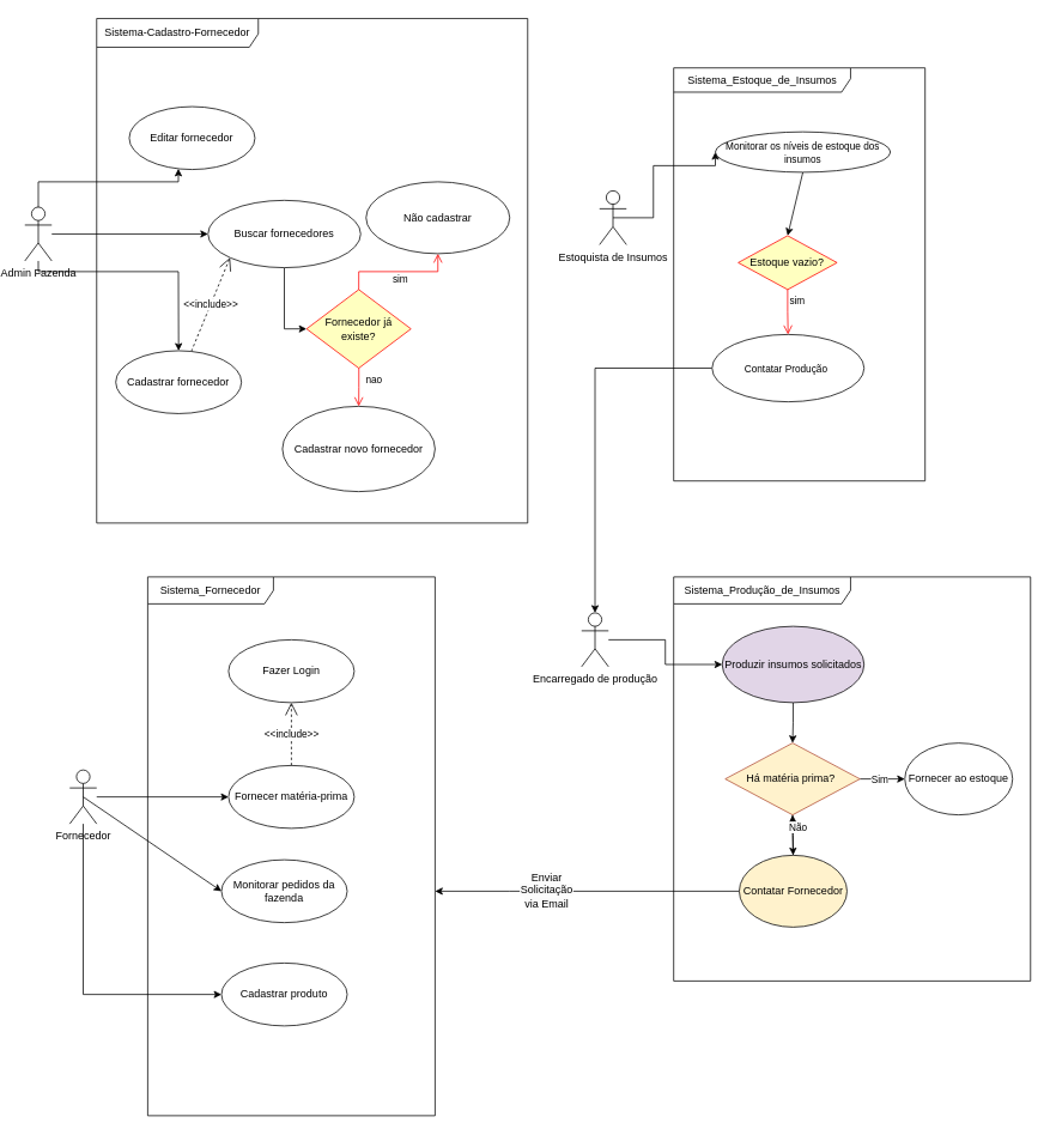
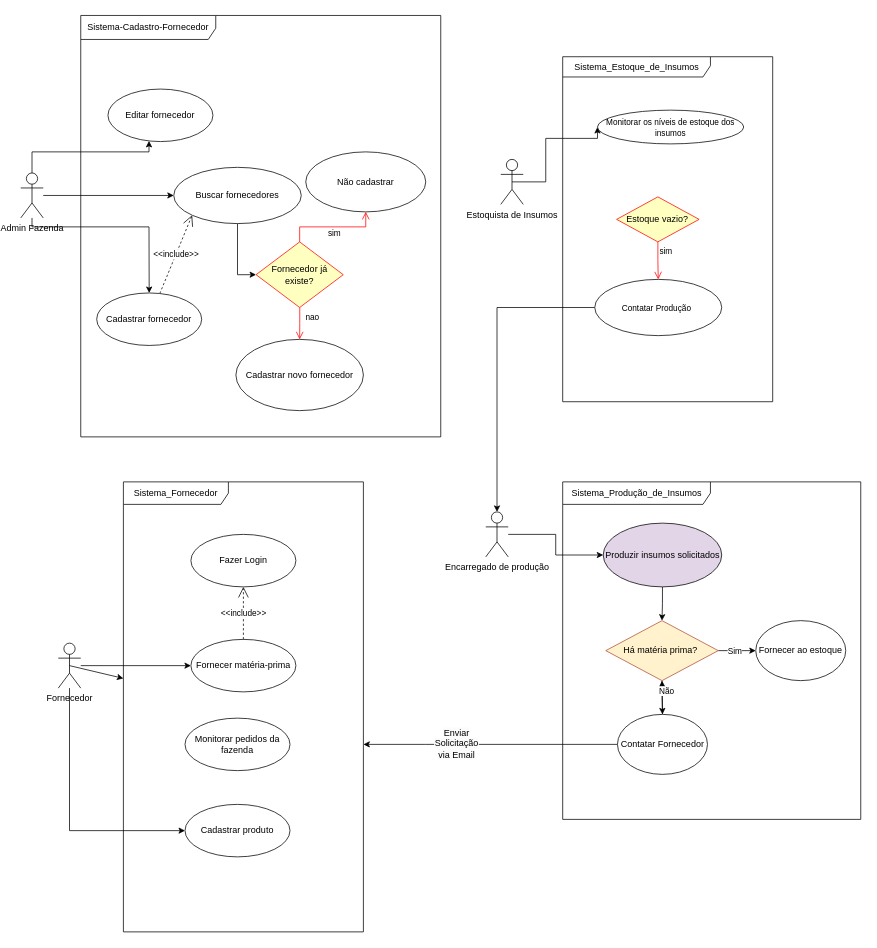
  <mxCell id="0" />
  <mxCell id="1" parent="0" />
  <mxCell id="2" style="edgeStyle=orthogonalEdgeStyle;rounded=0;orthogonalLoop=1;jettySize=auto;html=1;entryX=0;entryY=0.5;entryDx=0;entryDy=0;" edge="1" parent="1" source="3" target="39"><mxGeometry relative="1" as="geometry" /></mxCell>
  <mxCell id="3" value="Encarregado de produção&lt;div&gt;&lt;br&gt;&lt;/div&gt;" style="shape=umlActor;verticalLabelPosition=bottom;verticalAlign=top;html=1;outlineConnect=0;" vertex="1" parent="1"><mxGeometry x="640" y="682" width="30" height="60" as="geometry" /></mxCell>
  <mxCell id="4" value="" style="edgeStyle=orthogonalEdgeStyle;rounded=0;orthogonalLoop=1;jettySize=auto;html=1;" edge="1" parent="1" source="6" target="22"><mxGeometry relative="1" as="geometry" /></mxCell>
  <mxCell id="5" value="" style="edgeStyle=orthogonalEdgeStyle;rounded=0;orthogonalLoop=1;jettySize=auto;html=1;entryX=0;entryY=0.5;entryDx=0;entryDy=0;" edge="1" parent="1" source="6" target="49"><mxGeometry relative="1" as="geometry"><mxPoint x="85" y="987" as="targetPoint" /><Array as="points"><mxPoint x="85" y="1107" /></Array></mxGeometry></mxCell>
  <mxCell id="6" value="Fornecedor" style="shape=umlActor;verticalLabelPosition=bottom;verticalAlign=top;html=1;outlineConnect=0;" vertex="1" parent="1"><mxGeometry x="70" y="857" width="30" height="60" as="geometry" /></mxCell>
  <mxCell id="7" value="" style="edgeStyle=orthogonalEdgeStyle;rounded=0;orthogonalLoop=1;jettySize=auto;html=1;entryX=0;entryY=0.5;entryDx=0;entryDy=0;" edge="1" parent="1" source="10" target="14"><mxGeometry relative="1" as="geometry"><mxPoint x="316.25" y="260.12" as="targetPoint" /></mxGeometry></mxCell>
  <mxCell id="8" value="" style="edgeStyle=orthogonalEdgeStyle;rounded=0;orthogonalLoop=1;jettySize=auto;html=1;" edge="1" parent="1" source="10" target="21"><mxGeometry relative="1" as="geometry"><mxPoint x="191.25" y="400.12" as="targetPoint" /><Array as="points"><mxPoint x="35" y="302" /><mxPoint x="191" y="302" /></Array></mxGeometry></mxCell>
  <mxCell id="9" value="" style="edgeStyle=orthogonalEdgeStyle;rounded=0;orthogonalLoop=1;jettySize=auto;html=1;" edge="1" parent="1" source="10" target="27"><mxGeometry relative="1" as="geometry"><Array as="points"><mxPoint x="35" y="202" /><mxPoint x="191" y="202" /></Array></mxGeometry></mxCell>
  <mxCell id="10" value="Admin Fazenda" style="shape=umlActor;verticalLabelPosition=bottom;verticalAlign=top;html=1;fontColor=default;" vertex="1" parent="1"><mxGeometry x="20" y="230.12" width="30" height="60" as="geometry" /></mxCell>
  <mxCell id="11" style="edgeStyle=orthogonalEdgeStyle;rounded=0;orthogonalLoop=1;jettySize=auto;html=1;" edge="1" parent="1" source="12" target="3"><mxGeometry relative="1" as="geometry" /></mxCell>
  <mxCell id="12" value="&lt;font style=&quot;font-size: 11px;&quot;&gt;Contatar Produção&amp;nbsp;&lt;/font&gt;" style="ellipse;whiteSpace=wrap;html=1;" vertex="1" parent="1"><mxGeometry x="785.34" y="372" width="169.31" height="75" as="geometry" /></mxCell>
  <mxCell id="13" value="" style="edgeStyle=orthogonalEdgeStyle;rounded=0;orthogonalLoop=1;jettySize=auto;html=1;exitX=0.5;exitY=1;exitDx=0;exitDy=0;entryX=0;entryY=0.5;entryDx=0;entryDy=0;" edge="1" parent="1" source="14" target="15"><mxGeometry relative="1" as="geometry" /></mxCell>
  <mxCell id="14" value="Buscar fornecedores" style="ellipse;whiteSpace=wrap;html=1;" vertex="1" parent="1"><mxGeometry x="224" y="222.62" width="170" height="75" as="geometry" /></mxCell>
  <mxCell id="15" value="Fornecedor já existe?" style="rhombus;whiteSpace=wrap;html=1;fontColor=#000000;fillColor=#ffffc0;strokeColor=#ff0000;" vertex="1" parent="1"><mxGeometry x="333.75" y="322" width="116.25" height="87.5" as="geometry" /></mxCell>
  <mxCell id="16" value="nao" style="edgeStyle=orthogonalEdgeStyle;html=1;align=left;verticalAlign=bottom;endArrow=open;endSize=8;strokeColor=#ff0000;rounded=0;" edge="1" parent="1" source="15" target="19"><mxGeometry x="0.059" y="6" relative="1" as="geometry"><mxPoint x="660.25" y="260.12" as="targetPoint" /><mxPoint as="offset" /></mxGeometry></mxCell>
  <mxCell id="17" value="sim" style="edgeStyle=orthogonalEdgeStyle;html=1;align=left;verticalAlign=top;endArrow=open;endSize=8;strokeColor=#ff0000;rounded=0;exitX=0.5;exitY=0;exitDx=0;exitDy=0;" edge="1" parent="1" source="15" target="18"><mxGeometry x="-0.126" y="5" relative="1" as="geometry"><mxPoint x="556.25" y="160.12" as="targetPoint" /><mxPoint x="556.25" y="220.12" as="sourcePoint" /><mxPoint as="offset" /></mxGeometry></mxCell>
  <mxCell id="18" value="Não cadastrar" style="ellipse;whiteSpace=wrap;html=1;" vertex="1" parent="1"><mxGeometry x="400" y="202" width="160" height="80" as="geometry" /></mxCell>
  <mxCell id="19" value="Cadastrar novo fornecedor" style="ellipse;whiteSpace=wrap;html=1;" vertex="1" parent="1"><mxGeometry x="306.87" y="452" width="170" height="95" as="geometry" /></mxCell>
  <mxCell id="20" value="&amp;lt;&amp;lt;include&amp;gt;&amp;gt;" style="endArrow=open;endSize=12;dashed=1;html=1;rounded=0;entryX=0;entryY=1;entryDx=0;entryDy=0;" edge="1" parent="1" source="21" target="14"><mxGeometry width="160" relative="1" as="geometry"><mxPoint x="308.75" y="440.12" as="sourcePoint" /><mxPoint x="321.295" y="378.167" as="targetPoint" /></mxGeometry></mxCell>
  <mxCell id="21" value="Cadastrar fornecedor" style="ellipse;whiteSpace=wrap;html=1;" vertex="1" parent="1"><mxGeometry x="121.25" y="390.12" width="140" height="70" as="geometry" /></mxCell>
  <mxCell id="22" value="Fornecer matéria-prima" style="ellipse;whiteSpace=wrap;html=1;" vertex="1" parent="1"><mxGeometry x="246.87" y="852" width="140" height="70" as="geometry" /></mxCell>
  <mxCell id="23" value="Sistema_Estoque_de_Insumos" style="shape=umlFrame;whiteSpace=wrap;html=1;pointerEvents=0;width=197;height=27;" vertex="1" parent="1"><mxGeometry x="742.59" y="75.13" width="280" height="460" as="geometry" /></mxCell>
  <mxCell id="24" value="Fazer Login" style="ellipse;whiteSpace=wrap;html=1;" vertex="1" parent="1"><mxGeometry x="246.87" y="712" width="140" height="70" as="geometry" /></mxCell>
  <mxCell id="25" value="&amp;lt;&amp;lt;include&amp;gt;&amp;gt;" style="endArrow=open;endSize=12;dashed=1;html=1;rounded=0;exitX=0.5;exitY=0;exitDx=0;exitDy=0;" edge="1" parent="1" source="22" target="24"><mxGeometry width="160" relative="1" as="geometry"><mxPoint x="166.87" y="882" as="sourcePoint" /><mxPoint x="326.87" y="882" as="targetPoint" /></mxGeometry></mxCell>
  <mxCell id="26" value="Sistema_Fornecedor" style="shape=umlFrame;whiteSpace=wrap;html=1;pointerEvents=0;width=140;height=30;" vertex="1" parent="1"><mxGeometry x="156.87" y="642" width="320" height="600" as="geometry" /></mxCell>
  <mxCell id="27" value="Editar fornecedor" style="ellipse;whiteSpace=wrap;html=1;" vertex="1" parent="1"><mxGeometry x="136.25" y="118.25" width="140" height="70" as="geometry" /></mxCell>
  <mxCell id="28" value="Sistema-&lt;span style=&quot;background-color: initial;&quot;&gt;Cadastro-Fornecedor&lt;/span&gt;" style="shape=umlFrame;whiteSpace=wrap;html=1;pointerEvents=0;width=180;height=32;" vertex="1" parent="1"><mxGeometry x="100" y="20.12" width="480" height="561.88" as="geometry" /></mxCell>
  <mxCell id="29" value="Sistema_Produção_de_Insumos" style="shape=umlFrame;whiteSpace=wrap;html=1;pointerEvents=0;width=197;height=30;" vertex="1" parent="1"><mxGeometry x="742.59" y="642" width="397.41" height="450" as="geometry" /></mxCell>
  <mxCell id="30" value="" style="edgeStyle=orthogonalEdgeStyle;rounded=0;orthogonalLoop=1;jettySize=auto;html=1;entryX=0;entryY=0.5;entryDx=0;entryDy=0;exitX=0.5;exitY=0.5;exitDx=0;exitDy=0;exitPerimeter=0;" edge="1" parent="1" source="31" target="33"><mxGeometry relative="1" as="geometry"><mxPoint x="1085.25" y="207" as="targetPoint" /><Array as="points"><mxPoint x="720" y="242" /><mxPoint x="720" y="184" /></Array></mxGeometry></mxCell>
  <mxCell id="31" value="Estoquista de Insumos" style="shape=umlActor;verticalLabelPosition=bottom;verticalAlign=top;html=1;outlineConnect=0;" vertex="1" parent="1"><mxGeometry x="660" y="212" width="30" height="60" as="geometry" /></mxCell>
- <mxCell id="32" value="" style="endArrow=classic;html=1;rounded=0;entryDx=0;entryDy=0;exitX=0.5;exitY=1;exitDx=0;exitDy=0;entryX=0.5;entryY=0;" edge="1" parent="1" source="33" target="40"><mxGeometry width="50" height="50" relative="1" as="geometry"><mxPoint x="1240.25" y="207" as="sourcePoint" /><mxPoint x="878.96" y="262" as="targetPoint" /></mxGeometry></mxCell>
  <mxCell id="33" value="&lt;font style=&quot;font-size: 11px;&quot;&gt;Monitorar os níveis de estoque dos insumos&lt;/font&gt;" style="ellipse;whiteSpace=wrap;html=1;" vertex="1" parent="1"><mxGeometry x="788.96" y="146.37" width="195" height="45" as="geometry" /></mxCell>
  <mxCell id="34" style="edgeStyle=orthogonalEdgeStyle;rounded=0;orthogonalLoop=1;jettySize=auto;html=1;entryX=0.5;entryY=0;entryDx=0;entryDy=0;" edge="1" parent="1" source="37" target="46"><mxGeometry relative="1" as="geometry" /></mxCell>
  <mxCell id="35" value="" style="edgeStyle=orthogonalEdgeStyle;rounded=0;orthogonalLoop=1;jettySize=auto;html=1;" edge="1" parent="1" source="37" target="47"><mxGeometry relative="1" as="geometry" /></mxCell>
  <mxCell id="36" value="Sim" style="edgeLabel;html=1;align=center;verticalAlign=middle;resizable=0;points=[];" vertex="1" connectable="0" parent="35"><mxGeometry x="-0.328" relative="1" as="geometry"><mxPoint x="4" as="offset" /></mxGeometry></mxCell>
  <mxCell id="37" value="Há matéria prima?&amp;nbsp;" style="rhombus;whiteSpace=wrap;html=1;fillColor=#fff2cc;strokeColor=#b14e36;" vertex="1" parent="1"><mxGeometry x="800" y="827" width="150" height="80" as="geometry" /></mxCell>
  <mxCell id="38" value="" style="edgeStyle=orthogonalEdgeStyle;rounded=0;orthogonalLoop=1;jettySize=auto;html=1;" edge="1" parent="1" source="39" target="37"><mxGeometry relative="1" as="geometry" /></mxCell>
  <mxCell id="39" value="Produzir insumos solicitados" style="ellipse;whiteSpace=wrap;html=1;fillColor=#e1d5e7;" vertex="1" parent="1"><mxGeometry x="796.63" y="697" width="158.02" height="85" as="geometry" /></mxCell>
  <mxCell id="40" value="Estoque vazio?" style="rhombus;whiteSpace=wrap;html=1;fontColor=#000000;fillColor=#ffffc0;strokeColor=#ff0000;" vertex="1" parent="1"><mxGeometry x="814.48" y="262" width="110" height="60" as="geometry" /></mxCell>
  <mxCell id="41" value="sim" style="edgeStyle=orthogonalEdgeStyle;html=1;align=left;verticalAlign=top;endArrow=open;endSize=8;strokeColor=#ff0000;rounded=0;entryX=0.5;entryY=0;entryDx=0;entryDy=0;" edge="1" parent="1" source="40" target="12"><mxGeometry x="-1" relative="1" as="geometry"><mxPoint x="870" y="372" as="targetPoint" /></mxGeometry></mxCell>
  <mxCell id="42" value="" style="edgeStyle=orthogonalEdgeStyle;rounded=0;orthogonalLoop=1;jettySize=auto;html=1;" edge="1" parent="1" source="46" target="37"><mxGeometry relative="1" as="geometry" /></mxCell>
  <mxCell id="43" value="Não" style="edgeLabel;html=1;align=center;verticalAlign=middle;resizable=0;points=[];" vertex="1" connectable="0" parent="42"><mxGeometry x="0.386" y="-4" relative="1" as="geometry"><mxPoint x="1" as="offset" /></mxGeometry></mxCell>
  <mxCell id="44" style="edgeStyle=orthogonalEdgeStyle;rounded=0;orthogonalLoop=1;jettySize=auto;html=1;" edge="1" parent="1" source="46" target="26"><mxGeometry relative="1" as="geometry"><Array as="points"><mxPoint x="560" y="992" /><mxPoint x="560" y="992" /></Array></mxGeometry></mxCell>
  <mxCell id="45" value="&lt;span style=&quot;font-size: 12px; text-wrap: wrap; background-color: rgb(251, 251, 251);&quot;&gt;Enviar Solicitação via Email&lt;/span&gt;" style="edgeLabel;html=1;align=center;verticalAlign=middle;resizable=0;points=[];" connectable="0" vertex="1" parent="44"><mxGeometry x="0.267" y="-2" relative="1" as="geometry"><mxPoint as="offset" /></mxGeometry></mxCell>
- <mxCell id="46" value="Contatar Fornecedor" style="ellipse;whiteSpace=wrap;html=1;fillColor=#fff2cc;" vertex="1" parent="1"><mxGeometry x="815.64" y="952" width="120" height="80" as="geometry" /></mxCell>
+ <mxCell id="46" value="Contatar Fornecedor" style="ellipse;whiteSpace=wrap;html=1;" vertex="1" parent="1"><mxGeometry x="815.64" y="952" width="120" height="80" as="geometry" /></mxCell>
  <mxCell id="47" value="Fornecer ao estoque" style="ellipse;whiteSpace=wrap;html=1;" vertex="1" parent="1"><mxGeometry x="1000" y="827" width="120" height="80" as="geometry" /></mxCell>
  <mxCell id="48" value="Monitorar pedidos da fazenda" style="ellipse;whiteSpace=wrap;html=1;" vertex="1" parent="1"><mxGeometry x="239" y="957" width="140" height="70" as="geometry" /></mxCell>
  <mxCell id="49" value="Cadastrar produto" style="ellipse;whiteSpace=wrap;html=1;" vertex="1" parent="1"><mxGeometry x="239" y="1072" width="140" height="70" as="geometry" /></mxCell>
- <mxCell id="50" value="" style="endArrow=classic;html=1;rounded=0;exitX=0.5;exitY=0.5;exitDx=0;exitDy=0;exitPerimeter=0;entryX=0;entryY=0.5;entryDx=0;entryDy=0;" edge="1" parent="1" source="6" target="48"><mxGeometry width="50" height="50" relative="1" as="geometry"><mxPoint x="350" y="912" as="sourcePoint" /><mxPoint x="400" y="862" as="targetPoint" /></mxGeometry></mxCell>
+ <mxCell id="50" value="" style="endArrow=classic;html=1;rounded=0;exitX=0.5;exitY=0.5;exitDx=0;exitDy=0;exitPerimeter=0;" edge="1" parent="1" source="6" target="26"><mxGeometry width="50" height="50" relative="1" as="geometry"><mxPoint x="350" y="912" as="sourcePoint" /><mxPoint x="400" y="862" as="targetPoint" /></mxGeometry></mxCell>
